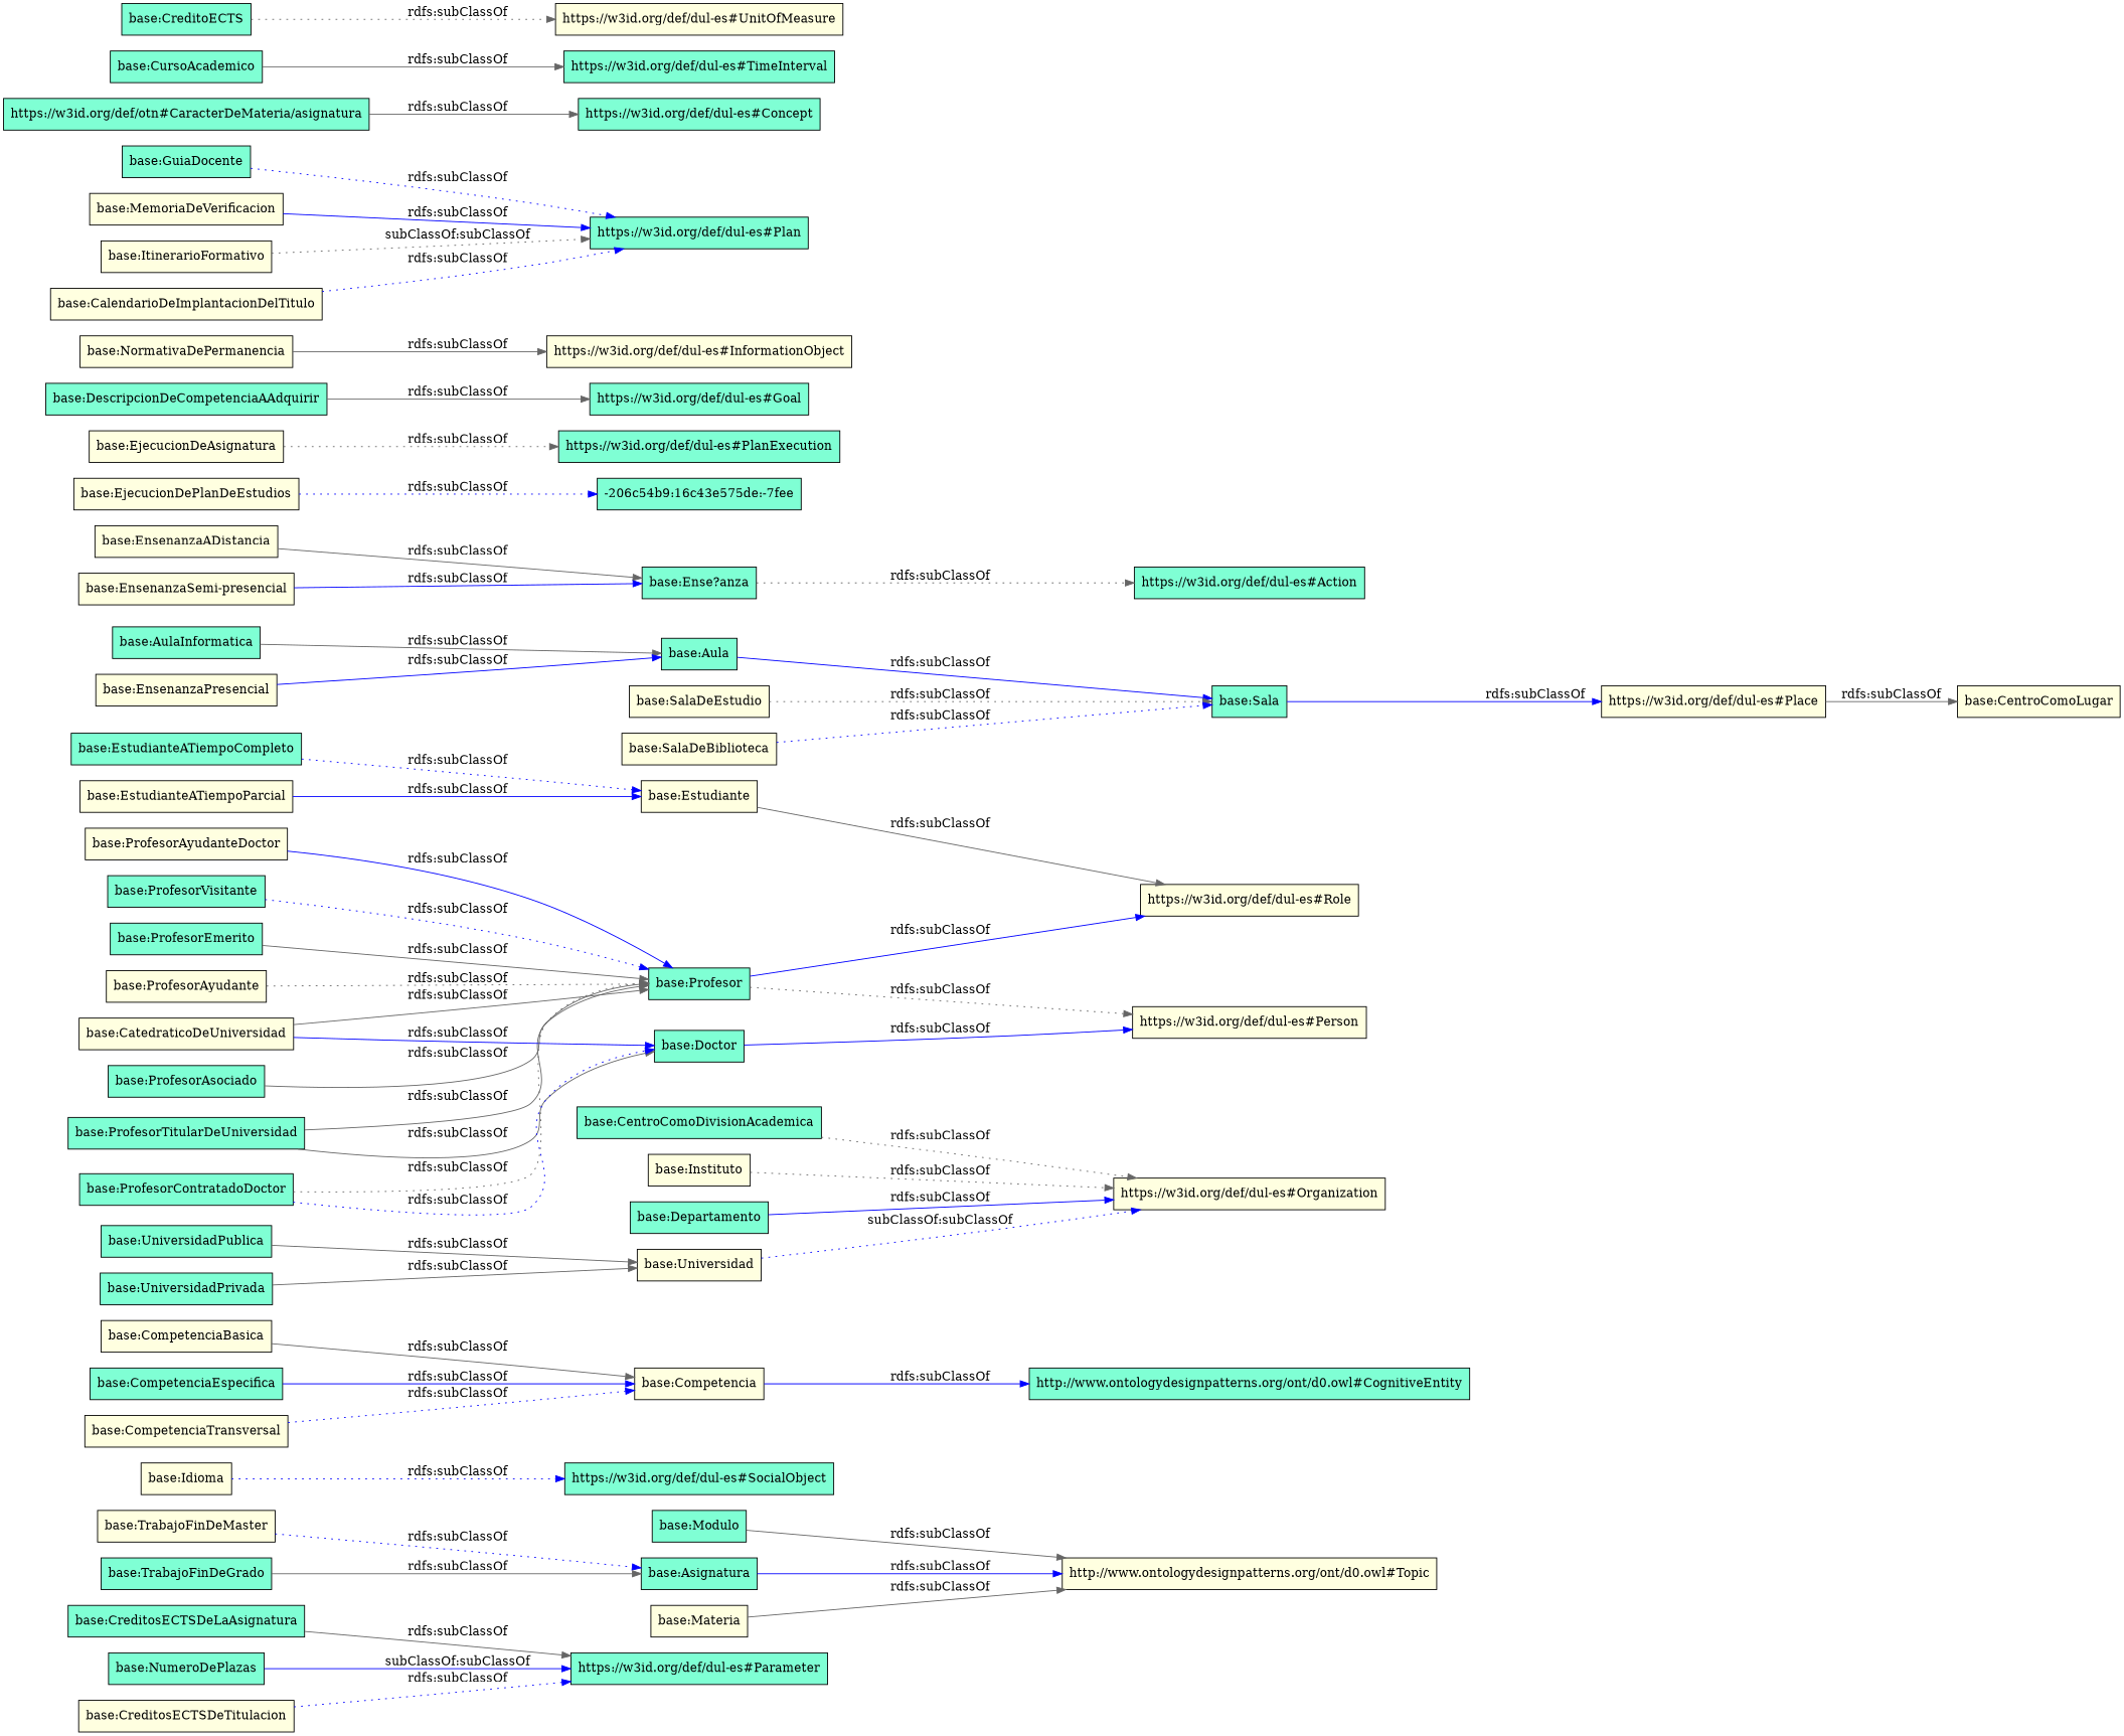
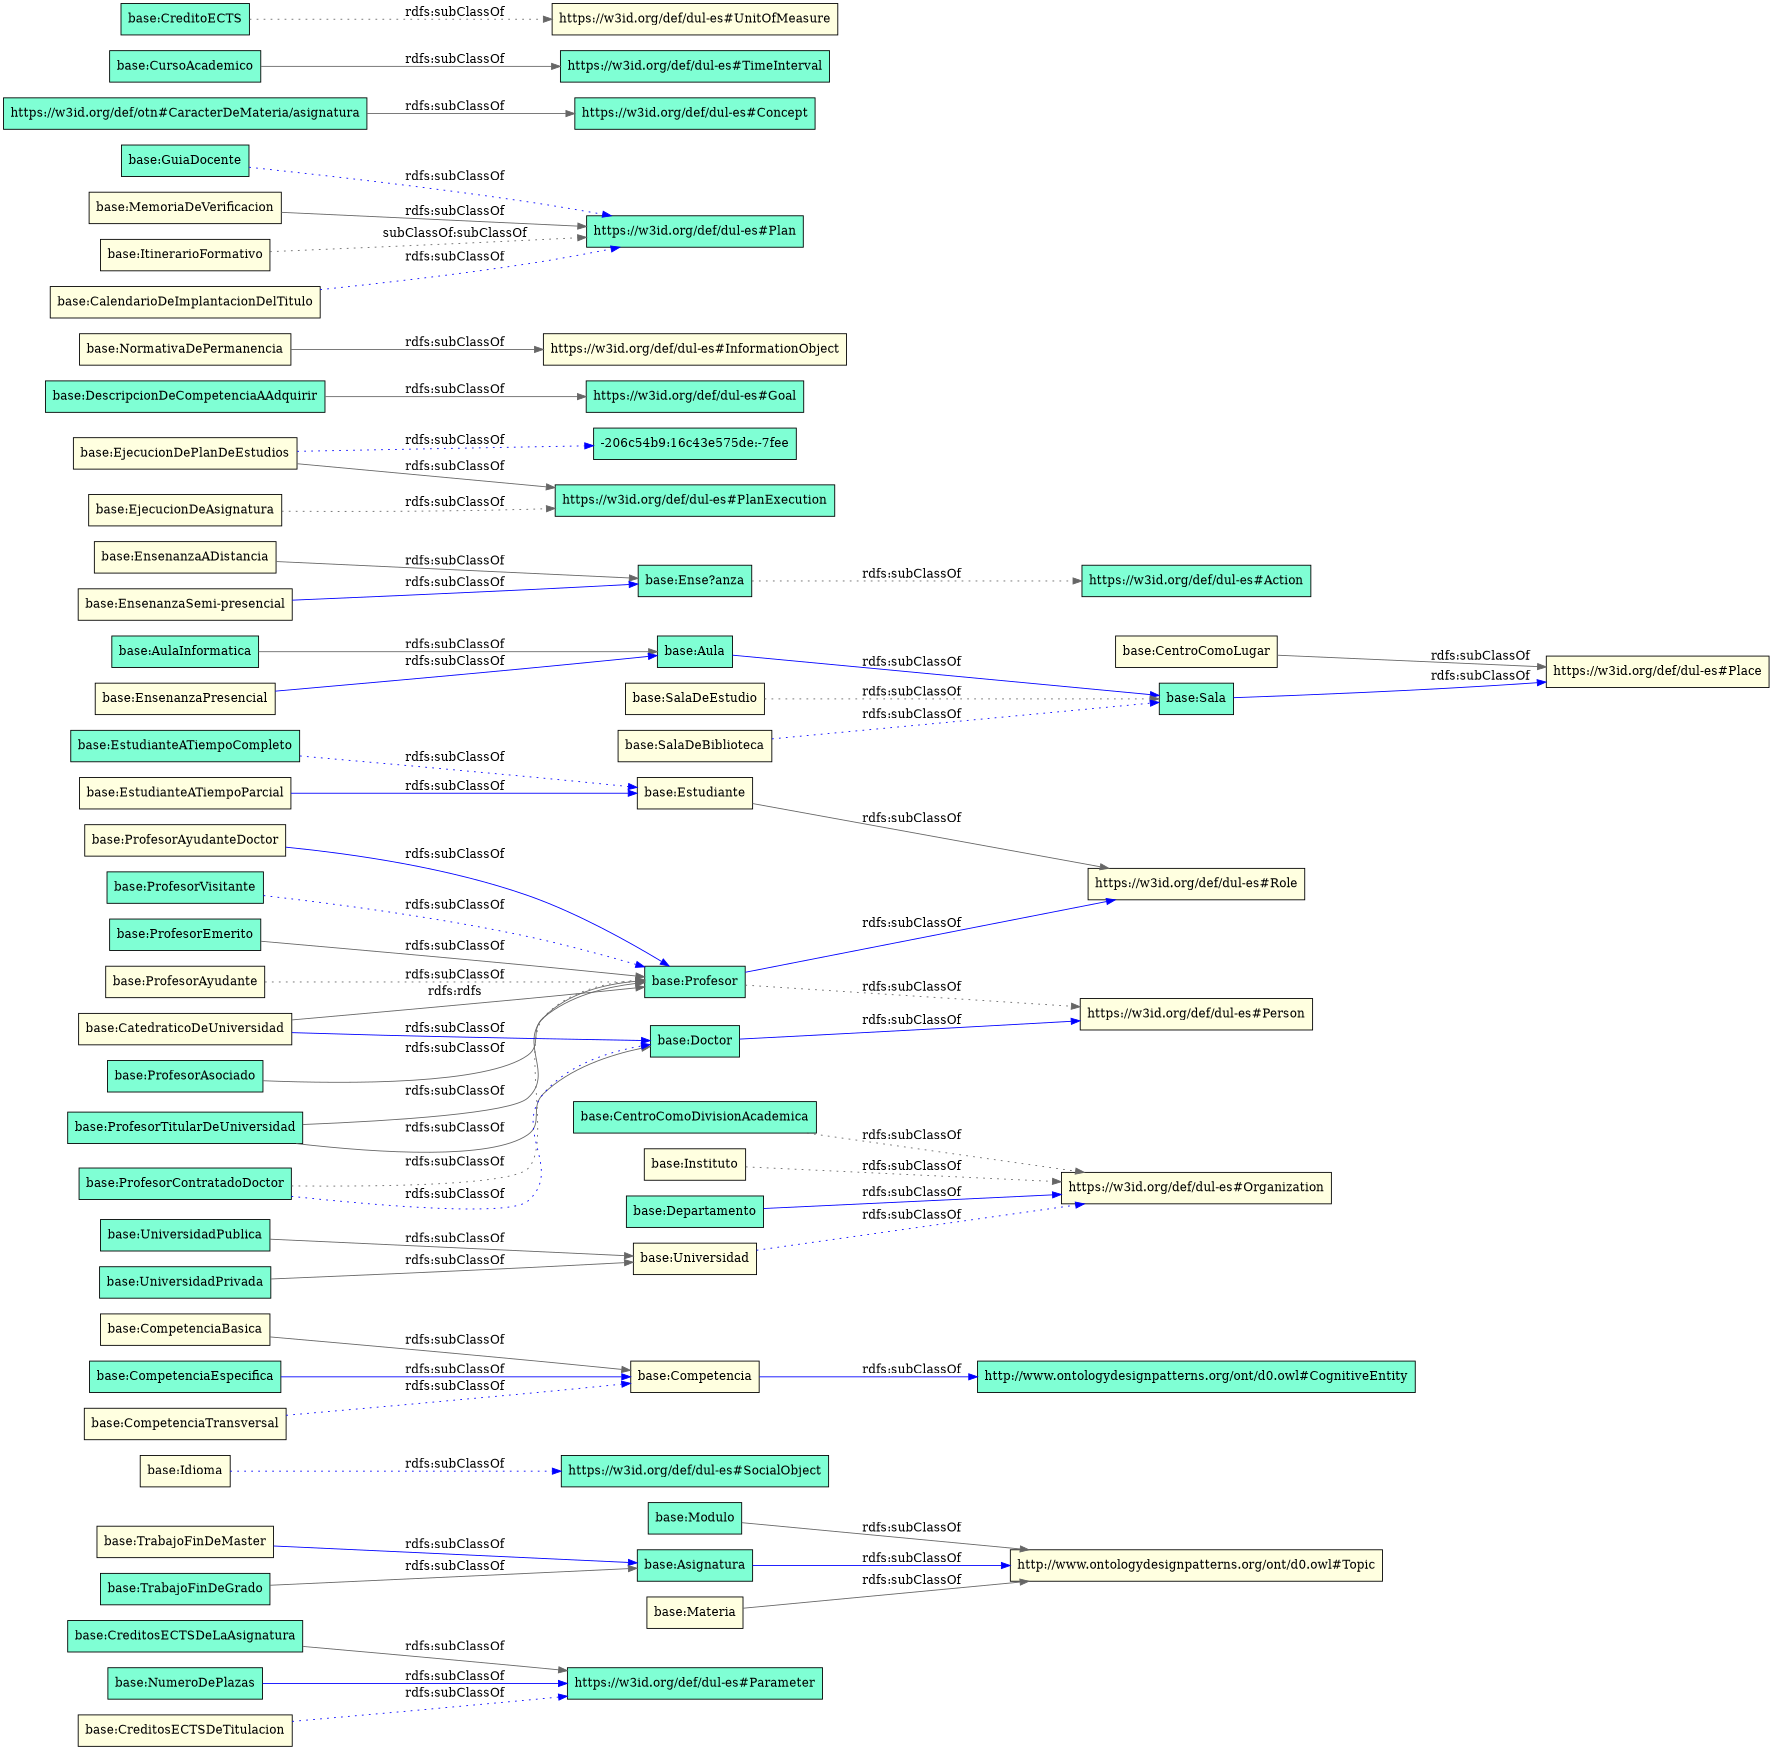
  digraph {
    rankdir=LR
    node [color=black fillcolor=aquamarine shape=rectangle style=filled]
    edge [color=gray40 style=solid]
    "base:CreditosECTSDeLaAsignatura"
    "https://w3id.org/def/dul-es#Parameter"
    "http://www.ontologydesignpatterns.org/ont/d0.owl#Topic" [fillcolor=lightyellow]
    "base:Modulo"
    "base:Idioma" [fillcolor=lightyellow]
    "https://w3id.org/def/dul-es#SocialObject"
    "base:CompetenciaBasica" [fillcolor=lightyellow]
    "base:Competencia" [fillcolor=lightyellow]
    "http://www.ontologydesignpatterns.org/ont/d0.owl#CognitiveEntity"
    "base:TrabajoFinDeMaster" [fillcolor=lightyellow]
    "base:Asignatura"
    "base:Universidad" [fillcolor=lightyellow]
    "https://w3id.org/def/dul-es#Organization" [fillcolor=lightyellow]
    "base:ProfesorEmerito"
    "base:Profesor"
    "https://w3id.org/def/dul-es#Role" [fillcolor=lightyellow]
    "https://w3id.org/def/dul-es#Person" [fillcolor=lightyellow]
    "base:CentroComoLugar" [fillcolor=lightyellow]
    "https://w3id.org/def/dul-es#Place" [fillcolor=lightyellow]
    "base:Ense?anza"
    "https://w3id.org/def/dul-es#Action"
    "base:NumeroDePlazas"
    "base:ProfesorTitularDeUniversidad"
    "base:Doctor"
    "base:EnsenanzaADistancia" [fillcolor=lightyellow]
    "base:CompetenciaEspecifica"
    "base:EjecucionDePlanDeEstudios" [fillcolor=lightyellow]
    "-206c54b9:16c43e575de:-7fee"
    "https://w3id.org/def/dul-es#PlanExecution"
    "base:Sala"
    "base:AulaInformatica"
    "base:Aula"
    "base:EnsenanzaPresencial" [fillcolor=lightyellow]
    "base:DescripcionDeCompetenciaAAdquirir"
    "https://w3id.org/def/dul-es#Goal"
    "base:NormativaDePermanencia" [fillcolor=lightyellow]
    "https://w3id.org/def/dul-es#InformationObject" [fillcolor=lightyellow]
    "base:UniversidadPublica"
    "base:CentroComoDivisionAcademica"
    "base:EstudianteATiempoParcial" [fillcolor=lightyellow]
    "base:Estudiante" [fillcolor=lightyellow]
    "base:CompetenciaTransversal" [fillcolor=lightyellow]
    "base:Instituto" [fillcolor=lightyellow]
    "base:Materia" [fillcolor=lightyellow]
    "base:GuiaDocente"
    "https://w3id.org/def/dul-es#Plan"
    "base:CreditosECTSDeTitulacion" [fillcolor=lightyellow]
    "base:ProfesorAyudanteDoctor" [fillcolor=lightyellow]
    "base:ProfesorVisitante"
    "https://w3id.org/def/otn#CaracterDeMateria/asignatura"
    "https://w3id.org/def/dul-es#Concept"
    "base:EstudianteATiempoCompleto"
    "base:TrabajoFinDeGrado"
    "base:MemoriaDeVerificacion" [fillcolor=lightyellow]
    "base:SalaDeEstudio" [fillcolor=lightyellow]
    "base:SalaDeBiblioteca" [fillcolor=lightyellow]
    "base:ProfesorContratadoDoctor"
    "base:Departamento"
    "base:EjecucionDeAsignatura" [fillcolor=lightyellow]
    "base:ItinerarioFormativo" [fillcolor=lightyellow]
    "base:ProfesorAyudante" [fillcolor=lightyellow]
    "base:CursoAcademico"
    "https://w3id.org/def/dul-es#TimeInterval"
    "base:CatedraticoDeUniversidad" [fillcolor=lightyellow]
    "https://w3id.org/def/dul-es#UnitOfMeasure" [fillcolor=lightyellow]
    "base:CreditoECTS"
    "base:EnsenanzaSemi-presencial" [fillcolor=lightyellow]
    "base:ProfesorAsociado"
    "base:CalendarioDeImplantacionDelTitulo" [fillcolor=lightyellow]
    "base:UniversidadPrivada"
    "base:CreditosECTSDeLaAsignatura" -> "https://w3id.org/def/dul-es#Parameter" [label="rdfs:subClassOf"]
    "base:Modulo" -> "http://www.ontologydesignpatterns.org/ont/d0.owl#Topic" [label="rdfs:subClassOf"]
    "base:Idioma" -> "https://w3id.org/def/dul-es#SocialObject" [color=blue label="rdfs:subClassOf" style=dotted]
    "base:CompetenciaBasica" -> "base:Competencia" [label="rdfs:subClassOf"]
    "base:Competencia" -> "http://www.ontologydesignpatterns.org/ont/d0.owl#CognitiveEntity" [color=blue label="rdfs:subClassOf"]
-   "base:TrabajoFinDeMaster" -> "base:Asignatura" [color=blue label="rdfs:subClassOf" style=dotted]
+   "base:TrabajoFinDeMaster" -> "base:Asignatura" [color=blue label="rdfs:subClassOf"]
    "base:Asignatura" -> "http://www.ontologydesignpatterns.org/ont/d0.owl#Topic" [color=blue label="rdfs:subClassOf"]
-   "base:Universidad" -> "https://w3id.org/def/dul-es#Organization" [color=blue label="subClassOf:subClassOf" style=dotted]
+   "base:Universidad" -> "https://w3id.org/def/dul-es#Organization" [color=blue label="rdfs:subClassOf" style=dotted]
    "base:ProfesorEmerito" -> "base:Profesor" [label="rdfs:subClassOf"]
    "base:Profesor" -> "https://w3id.org/def/dul-es#Role" [color=blue label="rdfs:subClassOf"]
    "base:Profesor" -> "https://w3id.org/def/dul-es#Person" [label="rdfs:subClassOf" style=dotted]
-   "https://w3id.org/def/dul-es#Place" -> "base:CentroComoLugar" [label="rdfs:subClassOf"]
+   "base:CentroComoLugar" -> "https://w3id.org/def/dul-es#Place" [label="rdfs:subClassOf"]
    "base:Ense?anza" -> "https://w3id.org/def/dul-es#Action" [label="rdfs:subClassOf" style=dotted]
-   "base:NumeroDePlazas" -> "https://w3id.org/def/dul-es#Parameter" [color=blue label="subClassOf:subClassOf"]
+   "base:NumeroDePlazas" -> "https://w3id.org/def/dul-es#Parameter" [color=blue label="rdfs:subClassOf"]
    "base:ProfesorTitularDeUniversidad" -> "base:Profesor" [label="rdfs:subClassOf"]
    "base:ProfesorTitularDeUniversidad" -> "base:Doctor" [label="rdfs:subClassOf"]
    "base:Doctor" -> "https://w3id.org/def/dul-es#Person" [color=blue label="rdfs:subClassOf"]
    "base:EnsenanzaADistancia" -> "base:Ense?anza" [label="rdfs:subClassOf"]
    "base:CompetenciaEspecifica" -> "base:Competencia" [color=blue label="rdfs:subClassOf"]
    "base:EjecucionDePlanDeEstudios" -> "-206c54b9:16c43e575de:-7fee" [color=blue label="rdfs:subClassOf" style=dotted]
+   "base:EjecucionDePlanDeEstudios" -> "https://w3id.org/def/dul-es#PlanExecution" [label="rdfs:subClassOf"]
    "base:Sala" -> "https://w3id.org/def/dul-es#Place" [color=blue label="rdfs:subClassOf"]
    "base:AulaInformatica" -> "base:Aula" [label="rdfs:subClassOf"]
    "base:Aula" -> "base:Sala" [color=blue label="rdfs:subClassOf"]
    "base:EnsenanzaPresencial" -> "base:Aula" [color=blue label="rdfs:subClassOf"]
    "base:DescripcionDeCompetenciaAAdquirir" -> "https://w3id.org/def/dul-es#Goal" [label="rdfs:subClassOf"]
    "base:NormativaDePermanencia" -> "https://w3id.org/def/dul-es#InformationObject" [label="rdfs:subClassOf"]
    "base:UniversidadPublica" -> "base:Universidad" [label="rdfs:subClassOf"]
    "base:CentroComoDivisionAcademica" -> "https://w3id.org/def/dul-es#Organization" [label="rdfs:subClassOf" style=dotted]
    "base:EstudianteATiempoParcial" -> "base:Estudiante" [color=blue label="rdfs:subClassOf"]
    "base:Estudiante" -> "https://w3id.org/def/dul-es#Role" [label="rdfs:subClassOf"]
    "base:CompetenciaTransversal" -> "base:Competencia" [color=blue label="rdfs:subClassOf" style=dotted]
    "base:Instituto" -> "https://w3id.org/def/dul-es#Organization" [label="rdfs:subClassOf" style=dotted]
    "base:Materia" -> "http://www.ontologydesignpatterns.org/ont/d0.owl#Topic" [label="rdfs:subClassOf"]
    "base:GuiaDocente" -> "https://w3id.org/def/dul-es#Plan" [color=blue label="rdfs:subClassOf" style=dotted]
    "base:CreditosECTSDeTitulacion" -> "https://w3id.org/def/dul-es#Parameter" [color=blue label="rdfs:subClassOf" style=dotted]
    "base:ProfesorAyudanteDoctor" -> "base:Profesor" [color=blue label="rdfs:subClassOf"]
    "base:ProfesorVisitante" -> "base:Profesor" [color=blue label="rdfs:subClassOf" style=dotted]
    "https://w3id.org/def/otn#CaracterDeMateria/asignatura" -> "https://w3id.org/def/dul-es#Concept" [label="rdfs:subClassOf"]
    "base:EstudianteATiempoCompleto" -> "base:Estudiante" [color=blue label="rdfs:subClassOf" style=dotted]
    "base:TrabajoFinDeGrado" -> "base:Asignatura" [label="rdfs:subClassOf"]
-   "base:MemoriaDeVerificacion" -> "https://w3id.org/def/dul-es#Plan" [color=blue label="rdfs:subClassOf"]
+   "base:MemoriaDeVerificacion" -> "https://w3id.org/def/dul-es#Plan" [label="rdfs:subClassOf"]
    "base:SalaDeEstudio" -> "base:Sala" [label="rdfs:subClassOf" style=dotted]
    "base:SalaDeBiblioteca" -> "base:Sala" [color=blue label="rdfs:subClassOf" style=dotted]
    "base:ProfesorContratadoDoctor" -> "base:Profesor" [label="rdfs:subClassOf" style=dotted]
    "base:ProfesorContratadoDoctor" -> "base:Doctor" [color=blue label="rdfs:subClassOf" style=dotted]
    "base:Departamento" -> "https://w3id.org/def/dul-es#Organization" [color=blue label="rdfs:subClassOf"]
    "base:EjecucionDeAsignatura" -> "https://w3id.org/def/dul-es#PlanExecution" [label="rdfs:subClassOf" style=dotted]
    "base:ItinerarioFormativo" -> "https://w3id.org/def/dul-es#Plan" [label="subClassOf:subClassOf" style=dotted]
    "base:ProfesorAyudante" -> "base:Profesor" [label="rdfs:subClassOf" style=dotted]
    "base:CursoAcademico" -> "https://w3id.org/def/dul-es#TimeInterval" [label="rdfs:subClassOf"]
-   "base:CatedraticoDeUniversidad" -> "base:Profesor" [label="rdfs:subClassOf"]
+   "base:CatedraticoDeUniversidad" -> "base:Profesor" [label="rdfs:rdfs"]
    "base:CatedraticoDeUniversidad" -> "base:Doctor" [color=blue label="rdfs:subClassOf"]
    "base:CreditoECTS" -> "https://w3id.org/def/dul-es#UnitOfMeasure" [label="rdfs:subClassOf" style=dotted]
    "base:EnsenanzaSemi-presencial" -> "base:Ense?anza" [color=blue label="rdfs:subClassOf"]
    "base:ProfesorAsociado" -> "base:Profesor" [label="rdfs:subClassOf"]
    "base:CalendarioDeImplantacionDelTitulo" -> "https://w3id.org/def/dul-es#Plan" [color=blue label="rdfs:subClassOf" style=dotted]
    "base:UniversidadPrivada" -> "base:Universidad" [label="rdfs:subClassOf"]
  }
